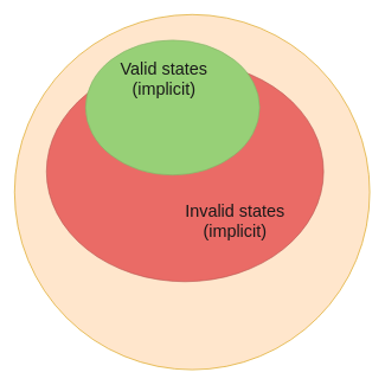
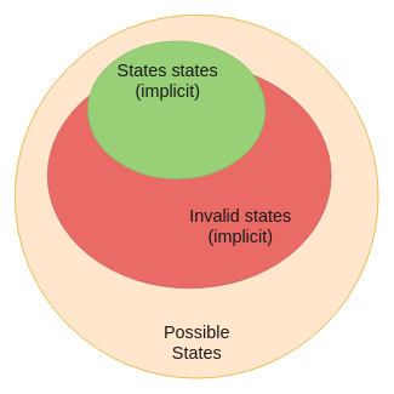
  <mxCell id="0" />
  <mxCell id="1" parent="0" />
  <mxCell id="2" value="" style="ellipse;fillColor=#ffe6cc;strokeColor=#d79b00;html=1;" parent="1" vertex="1"><mxGeometry x="20" y="20" width="500" height="500" as="geometry" /></mxCell>
  <mxCell id="3" value="Valid&lt;br&gt;States" style="text;fontSize=24;align=center;verticalAlign=middle;html=1;fontColor=#191919;" vertex="1" parent="1"><mxGeometry x="135" y="86" width="190" height="70" as="geometry" /></mxCell>
  <mxCell id="4" value="" style="ellipse;strokeColor=#b85450;html=1;fillColor=#EA6B66;" vertex="1" parent="1"><mxGeometry x="65" y="86" width="390" height="310" as="geometry" /></mxCell>
  <mxCell id="5" value="" style="ellipse;strokeColor=#82b366;html=1;fillColor=#97D077;" vertex="1" parent="1"><mxGeometry x="120" y="56" width="245" height="190" as="geometry" /></mxCell>
+ <mxCell id="6" value="Possible&lt;br&gt;States" style="text;fontSize=24;align=center;verticalAlign=middle;html=1;fontColor=#191919;" vertex="1" parent="1"><mxGeometry x="175" y="436" width="190" height="70" as="geometry" /></mxCell>
  <mxCell id="7" value="Invalid states&lt;br&gt;(implicit)" style="text;fontSize=24;align=center;verticalAlign=middle;html=1;fontColor=#191919;" vertex="1" parent="1"><mxGeometry x="235" y="276" width="190" height="70" as="geometry" /></mxCell>
- <mxCell id="8" value="Valid states&lt;br&gt;(implicit)" style="text;fontSize=24;align=center;verticalAlign=middle;html=1;fontColor=#191919;" vertex="1" parent="1"><mxGeometry x="135" y="76" width="190" height="70" as="geometry" /></mxCell>
+ <mxCell id="8" value="States states&lt;br&gt;(implicit)" style="text;fontSize=24;align=center;verticalAlign=middle;html=1;fontColor=#191919;" vertex="1" parent="1"><mxGeometry x="135" y="76" width="190" height="70" as="geometry" /></mxCell>
